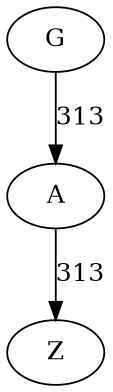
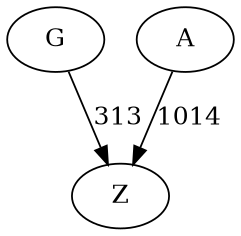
  digraph {
    rankdir=TB
    G
    A
    Z
-   G -> A [label=313]
-   A -> Z [label=313]
+   G -> Z [label=313]
+   A -> Z [label=1014]
  }
